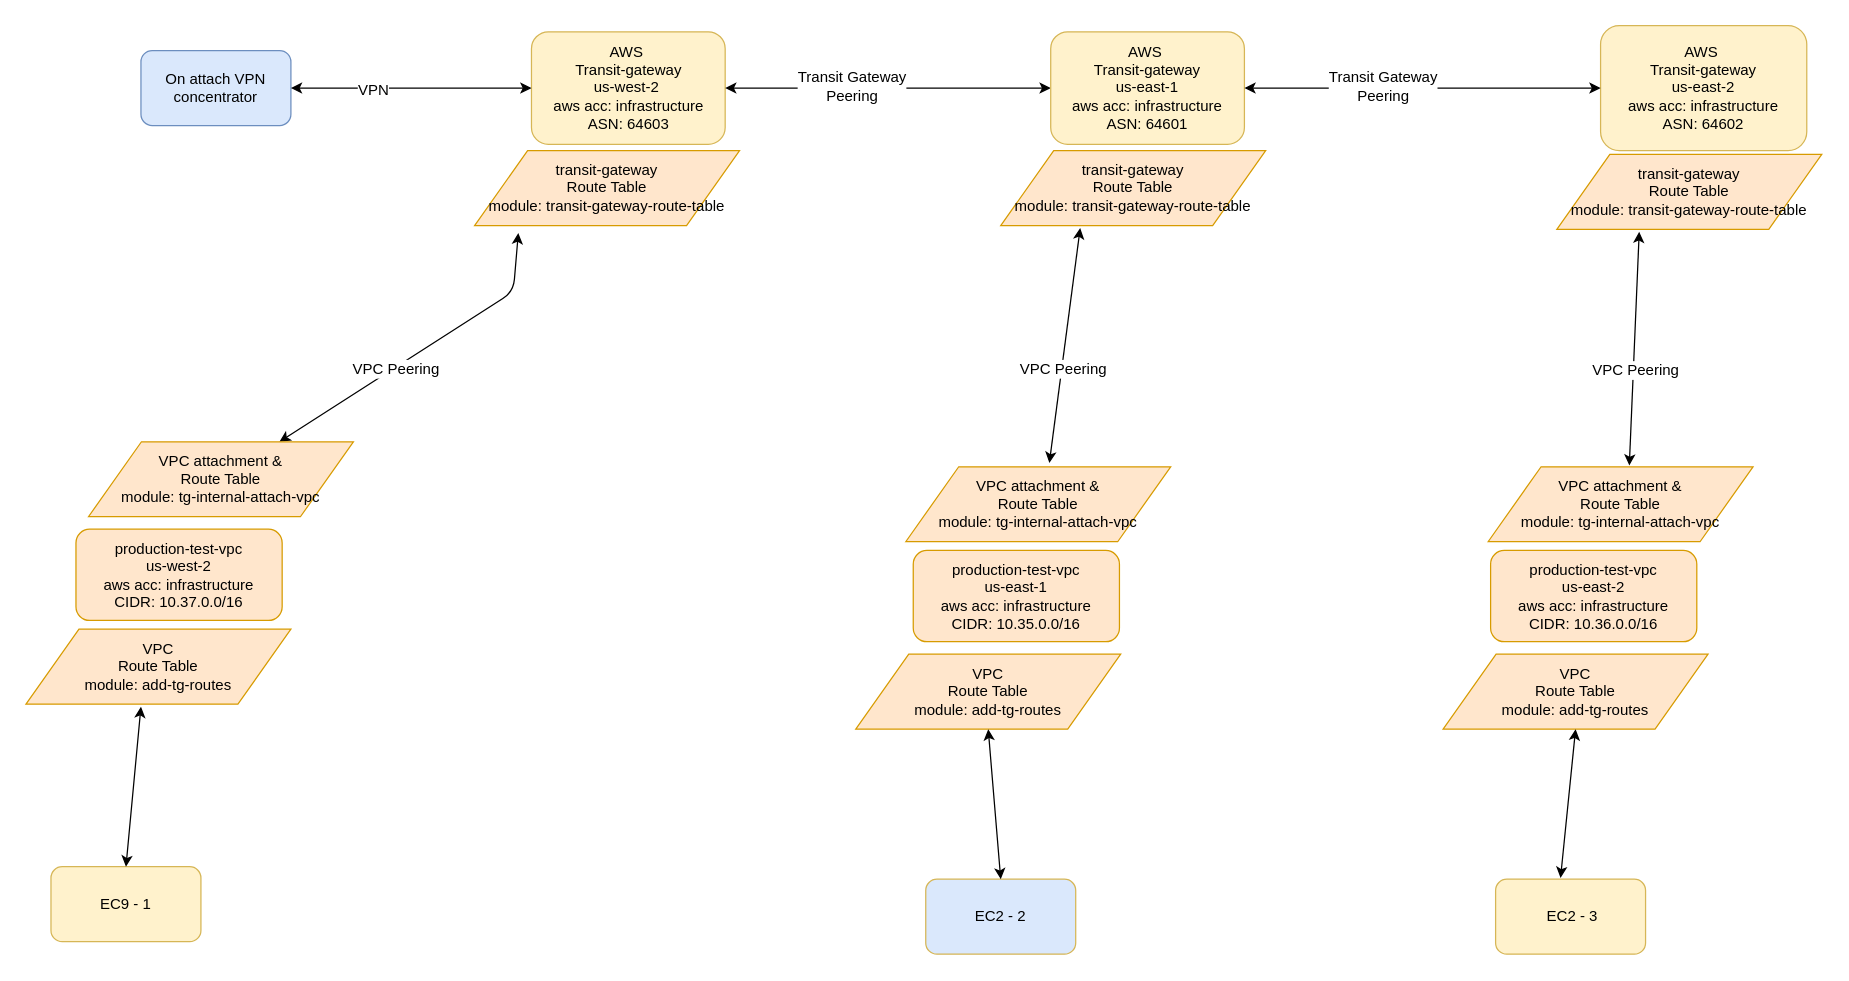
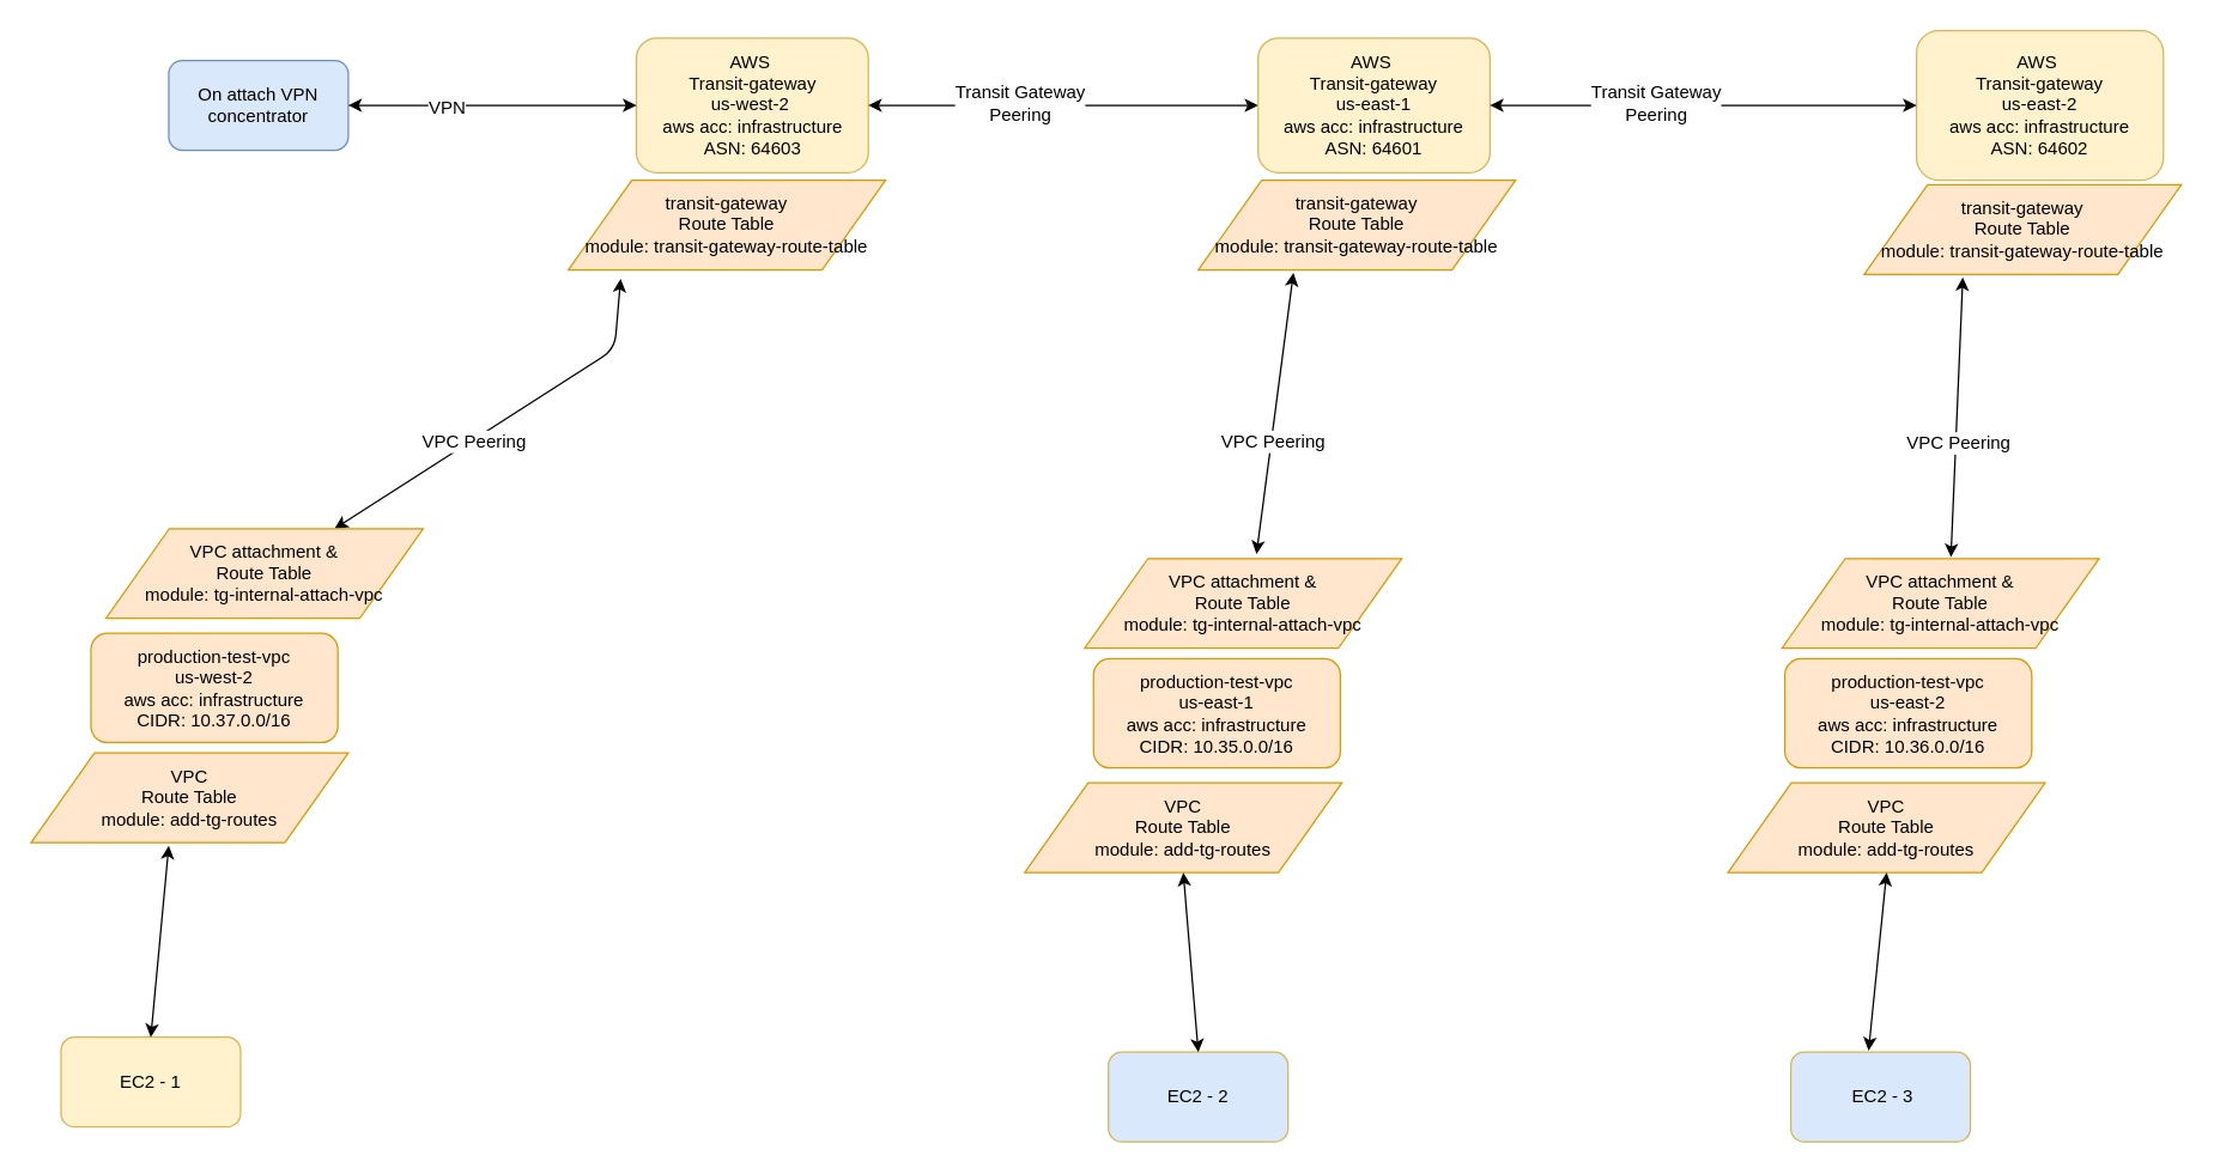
  <mxCell id="0" />
  <mxCell id="1" parent="0" />
  <mxCell id="2" value="On attach VPN concentrator" style="rounded=1;whiteSpace=wrap;html=1;fillColor=#dae8fc;strokeColor=#6c8ebf;" parent="1" vertex="1"><mxGeometry x="112" y="40" width="120" height="60" as="geometry" /></mxCell>
  <mxCell id="3" value="AWS&amp;nbsp;&lt;br&gt;Transit-gateway&lt;br&gt;us-west-2&amp;nbsp;&lt;br&gt;aws acc: infrastructure&lt;br&gt;ASN: 64603" style="rounded=1;whiteSpace=wrap;html=1;fillColor=#fff2cc;strokeColor=#d6b656;" parent="1" vertex="1"><mxGeometry x="424.5" y="25" width="155" height="90" as="geometry" /></mxCell>
  <mxCell id="4" value="" style="endArrow=classic;startArrow=classic;html=1;exitX=1;exitY=0.5;exitDx=0;exitDy=0;entryX=0;entryY=0.5;entryDx=0;entryDy=0;" parent="1" source="2" target="3" edge="1"><mxGeometry width="50" height="50" relative="1" as="geometry"><mxPoint x="307" y="90" as="sourcePoint" /><mxPoint x="357" y="40" as="targetPoint" /></mxGeometry></mxCell>
  <mxCell id="5" value="VPN" style="text;html=1;resizable=0;points=[];align=center;verticalAlign=middle;labelBackgroundColor=#ffffff;" parent="4" vertex="1" connectable="0"><mxGeometry x="-0.324" y="-1" relative="1" as="geometry"><mxPoint as="offset" /></mxGeometry></mxCell>
  <mxCell id="6" value="AWS&amp;nbsp;&lt;br&gt;Transit-gateway&lt;br&gt;us-east-2&lt;br&gt;aws acc: infrastructure&lt;br&gt;ASN: 64602" style="rounded=1;whiteSpace=wrap;html=1;fillColor=#fff2cc;strokeColor=#d6b656;" parent="1" vertex="1"><mxGeometry x="1280" y="20" width="165" height="100" as="geometry" /></mxCell>
  <mxCell id="7" value="" style="endArrow=classic;startArrow=classic;html=1;exitX=1;exitY=0.5;exitDx=0;exitDy=0;entryX=0;entryY=0.5;entryDx=0;entryDy=0;" parent="1" source="3" target="9" edge="1"><mxGeometry width="50" height="50" relative="1" as="geometry"><mxPoint x="577" y="150" as="sourcePoint" /><mxPoint x="770" y="53" as="targetPoint" /></mxGeometry></mxCell>
  <mxCell id="8" value="Transit Gateway&lt;br&gt;Peering" style="text;html=1;resizable=0;points=[];align=center;verticalAlign=middle;labelBackgroundColor=#ffffff;" parent="7" vertex="1" connectable="0"><mxGeometry x="-0.236" y="2" relative="1" as="geometry"><mxPoint x="1" as="offset" /></mxGeometry></mxCell>
  <mxCell id="9" value="AWS&amp;nbsp;&lt;br&gt;Transit-gateway&lt;br&gt;us-east-1&lt;br&gt;aws acc: infrastructure&lt;br&gt;ASN: 64601" style="rounded=1;whiteSpace=wrap;html=1;fillColor=#fff2cc;strokeColor=#d6b656;" parent="1" vertex="1"><mxGeometry x="840" y="25" width="155" height="90" as="geometry" /></mxCell>
  <mxCell id="10" value="" style="endArrow=classic;startArrow=classic;html=1;exitX=1;exitY=0.5;exitDx=0;exitDy=0;entryX=0;entryY=0.5;entryDx=0;entryDy=0;" parent="1" source="9" target="6" edge="1"><mxGeometry width="50" height="50" relative="1" as="geometry"><mxPoint x="1060" y="203" as="sourcePoint" /><mxPoint x="1320.5" y="203" as="targetPoint" /></mxGeometry></mxCell>
  <mxCell id="11" value="Transit Gateway&lt;br&gt;Peering" style="text;html=1;resizable=0;points=[];align=center;verticalAlign=middle;labelBackgroundColor=#ffffff;" parent="10" vertex="1" connectable="0"><mxGeometry x="-0.236" y="2" relative="1" as="geometry"><mxPoint x="1" as="offset" /></mxGeometry></mxCell>
  <mxCell id="12" value="production-test-vpc&lt;br&gt;us-west-2&lt;br&gt;aws acc: infrastructure&lt;br&gt;CIDR:&amp;nbsp;10.37.0.0/16" style="rounded=1;whiteSpace=wrap;html=1;fillColor=#ffe6cc;strokeColor=#d79b00;" parent="1" vertex="1"><mxGeometry x="60" y="423" width="165" height="73" as="geometry" /></mxCell>
  <mxCell id="13" value="" style="endArrow=classic;startArrow=classic;html=1;exitX=0.165;exitY=1.1;exitDx=0;exitDy=0;exitPerimeter=0;" parent="1" source="21" target="27" edge="1"><mxGeometry width="50" height="50" relative="1" as="geometry"><mxPoint x="512" y="125" as="sourcePoint" /><mxPoint x="512" y="280" as="targetPoint" /><Array as="points"><mxPoint x="410" y="233" /></Array></mxGeometry></mxCell>
  <mxCell id="14" value="VPC Peering" style="text;html=1;resizable=0;points=[];align=center;verticalAlign=middle;labelBackgroundColor=#ffffff;" parent="13" vertex="1" connectable="0"><mxGeometry x="0.188" y="1" relative="1" as="geometry"><mxPoint as="offset" /></mxGeometry></mxCell>
  <mxCell id="15" value="production-test-vpc&lt;br&gt;us-east-1&lt;br&gt;aws acc: infrastructure&lt;br&gt;CIDR:&amp;nbsp;10.35.0.0/16" style="rounded=1;whiteSpace=wrap;html=1;fillColor=#ffe6cc;strokeColor=#d79b00;" parent="1" vertex="1"><mxGeometry x="730" y="440" width="165" height="73" as="geometry" /></mxCell>
  <mxCell id="16" value="production-test-vpc&lt;br&gt;us-east-2&lt;br&gt;aws acc: infrastructure&lt;br&gt;CIDR:&amp;nbsp;10.36.0.0/16" style="rounded=1;whiteSpace=wrap;html=1;fillColor=#ffe6cc;strokeColor=#d79b00;" parent="1" vertex="1"><mxGeometry x="1192" y="440" width="165" height="73" as="geometry" /></mxCell>
  <mxCell id="17" value="" style="endArrow=classic;startArrow=classic;html=1;exitX=0.3;exitY=1.033;exitDx=0;exitDy=0;exitPerimeter=0;entryX=0.542;entryY=-0.05;entryDx=0;entryDy=0;entryPerimeter=0;" parent="1" source="23" target="28" edge="1"><mxGeometry width="50" height="50" relative="1" as="geometry"><mxPoint x="1021.005" y="111.99" as="sourcePoint" /><mxPoint x="879.205" y="253" as="targetPoint" /><Array as="points" /></mxGeometry></mxCell>
  <mxCell id="18" value="VPC Peering" style="text;html=1;resizable=0;points=[];align=center;verticalAlign=middle;labelBackgroundColor=#ffffff;" parent="17" vertex="1" connectable="0"><mxGeometry x="0.188" y="1" relative="1" as="geometry"><mxPoint as="offset" /></mxGeometry></mxCell>
  <mxCell id="19" value="" style="endArrow=classic;startArrow=classic;html=1;exitX=0.311;exitY=1.033;exitDx=0;exitDy=0;entryX=0.533;entryY=-0.017;entryDx=0;entryDy=0;entryPerimeter=0;exitPerimeter=0;" parent="1" source="25" target="29" edge="1"><mxGeometry width="50" height="50" relative="1" as="geometry"><mxPoint x="1336.98" y="98.49" as="sourcePoint" /><mxPoint x="1283" y="246" as="targetPoint" /><Array as="points" /></mxGeometry></mxCell>
  <mxCell id="20" value="VPC Peering" style="text;html=1;resizable=0;points=[];align=center;verticalAlign=middle;labelBackgroundColor=#ffffff;" parent="19" vertex="1" connectable="0"><mxGeometry x="0.188" y="1" relative="1" as="geometry"><mxPoint as="offset" /></mxGeometry></mxCell>
  <mxCell id="21" value="transit-gateway&lt;br&gt;Route Table&lt;br&gt;module:&amp;nbsp;transit-gateway-route-table" style="shape=parallelogram;perimeter=parallelogramPerimeter;whiteSpace=wrap;html=1;fillColor=#ffe6cc;strokeColor=#d79b00;" parent="1" vertex="1"><mxGeometry x="379" y="120" width="212" height="60" as="geometry" /></mxCell>
  <mxCell id="22" value="VPC&lt;br&gt;Route Table&lt;br&gt;module:&amp;nbsp;add-tg-routes" style="shape=parallelogram;perimeter=parallelogramPerimeter;whiteSpace=wrap;html=1;fillColor=#ffe6cc;strokeColor=#d79b00;" parent="1" vertex="1"><mxGeometry x="20" y="503" width="212" height="60" as="geometry" /></mxCell>
  <mxCell id="23" value="transit-gateway&lt;br&gt;Route Table&lt;br&gt;module:&amp;nbsp;transit-gateway-route-table" style="shape=parallelogram;perimeter=parallelogramPerimeter;whiteSpace=wrap;html=1;fillColor=#ffe6cc;strokeColor=#d79b00;" parent="1" vertex="1"><mxGeometry x="800" y="120" width="212" height="60" as="geometry" /></mxCell>
  <mxCell id="24" value="VPC&lt;br&gt;Route Table&lt;br&gt;module:&amp;nbsp;add-tg-routes" style="shape=parallelogram;perimeter=parallelogramPerimeter;whiteSpace=wrap;html=1;fillColor=#ffe6cc;strokeColor=#d79b00;" parent="1" vertex="1"><mxGeometry x="684" y="523" width="212" height="60" as="geometry" /></mxCell>
  <mxCell id="25" value="transit-gateway&lt;br&gt;Route Table&lt;br&gt;module:&amp;nbsp;transit-gateway-route-table" style="shape=parallelogram;perimeter=parallelogramPerimeter;whiteSpace=wrap;html=1;fillColor=#ffe6cc;strokeColor=#d79b00;" parent="1" vertex="1"><mxGeometry x="1245" y="123" width="212" height="60" as="geometry" /></mxCell>
  <mxCell id="26" value="VPC&lt;br&gt;Route Table&lt;br&gt;module:&amp;nbsp;add-tg-routes" style="shape=parallelogram;perimeter=parallelogramPerimeter;whiteSpace=wrap;html=1;fillColor=#ffe6cc;strokeColor=#d79b00;" parent="1" vertex="1"><mxGeometry x="1154" y="523" width="212" height="60" as="geometry" /></mxCell>
  <mxCell id="27" value="VPC attachment &amp;amp;&lt;br&gt;Route Table&lt;br&gt;module:&amp;nbsp;tg-internal-attach-vpc" style="shape=parallelogram;perimeter=parallelogramPerimeter;whiteSpace=wrap;html=1;fillColor=#ffe6cc;strokeColor=#d79b00;" parent="1" vertex="1"><mxGeometry x="70" y="353" width="212" height="60" as="geometry" /></mxCell>
  <mxCell id="28" value="VPC attachment &amp;amp;&lt;br&gt;Route Table&lt;br&gt;module:&amp;nbsp;tg-internal-attach-vpc" style="shape=parallelogram;perimeter=parallelogramPerimeter;whiteSpace=wrap;html=1;fillColor=#ffe6cc;strokeColor=#d79b00;" parent="1" vertex="1"><mxGeometry x="724" y="373" width="212" height="60" as="geometry" /></mxCell>
  <mxCell id="29" value="VPC attachment &amp;amp;&lt;br&gt;Route Table&lt;br&gt;module:&amp;nbsp;tg-internal-attach-vpc" style="shape=parallelogram;perimeter=parallelogramPerimeter;whiteSpace=wrap;html=1;fillColor=#ffe6cc;strokeColor=#d79b00;" parent="1" vertex="1"><mxGeometry x="1190" y="373" width="212" height="60" as="geometry" /></mxCell>
- <mxCell id="30" value="EC9 - 1" style="rounded=1;whiteSpace=wrap;html=1;fillColor=#fff2cc;strokeColor=#d6b656;" parent="1" vertex="1"><mxGeometry x="40" y="693" width="120" height="60" as="geometry" /></mxCell>
- <mxCell id="31" value="&amp;nbsp;EC2 - 3" style="rounded=1;whiteSpace=wrap;html=1;fillColor=#fff2cc;strokeColor=#d6b656;" parent="1" vertex="1"><mxGeometry x="1196" y="703" width="120" height="60" as="geometry" /></mxCell>
+ <mxCell id="30" value="EC2 - 1" style="rounded=1;whiteSpace=wrap;html=1;fillColor=#fff2cc;strokeColor=#d6b656;" parent="1" vertex="1"><mxGeometry x="40" y="693" width="120" height="60" as="geometry" /></mxCell>
+ <mxCell id="31" value="&amp;nbsp;EC2 - 3" style="rounded=1;whiteSpace=wrap;html=1;fillColor=#dae8fc;strokeColor=#d6b656;" parent="1" vertex="1"><mxGeometry x="1196" y="703" width="120" height="60" as="geometry" /></mxCell>
  <mxCell id="32" value="EC2 - 2" style="rounded=1;whiteSpace=wrap;html=1;fillColor=#dae8fc;strokeColor=#d6b656;" parent="1" vertex="1"><mxGeometry x="740" y="703" width="120" height="60" as="geometry" /></mxCell>
  <mxCell id="33" value="" style="endArrow=classic;startArrow=classic;html=1;exitX=0.5;exitY=0;exitDx=0;exitDy=0;entryX=0.434;entryY=1.033;entryDx=0;entryDy=0;entryPerimeter=0;" parent="1" source="30" target="22" edge="1"><mxGeometry width="50" height="50" relative="1" as="geometry"><mxPoint x="120" y="673" as="sourcePoint" /><mxPoint x="170" y="623" as="targetPoint" /></mxGeometry></mxCell>
  <mxCell id="34" value="" style="endArrow=classic;startArrow=classic;html=1;exitX=0.5;exitY=0;exitDx=0;exitDy=0;entryX=0.5;entryY=1;entryDx=0;entryDy=0;" parent="1" source="32" target="24" edge="1"><mxGeometry width="50" height="50" relative="1" as="geometry"><mxPoint x="794" y="733" as="sourcePoint" /><mxPoint x="806.008" y="604.98" as="targetPoint" /></mxGeometry></mxCell>
  <mxCell id="35" value="" style="endArrow=classic;startArrow=classic;html=1;exitX=0.433;exitY=-0.017;exitDx=0;exitDy=0;entryX=0.5;entryY=1;entryDx=0;entryDy=0;exitPerimeter=0;" parent="1" source="31" target="26" edge="1"><mxGeometry width="50" height="50" relative="1" as="geometry"><mxPoint x="1230" y="693" as="sourcePoint" /><mxPoint x="1220" y="573" as="targetPoint" /></mxGeometry></mxCell>
